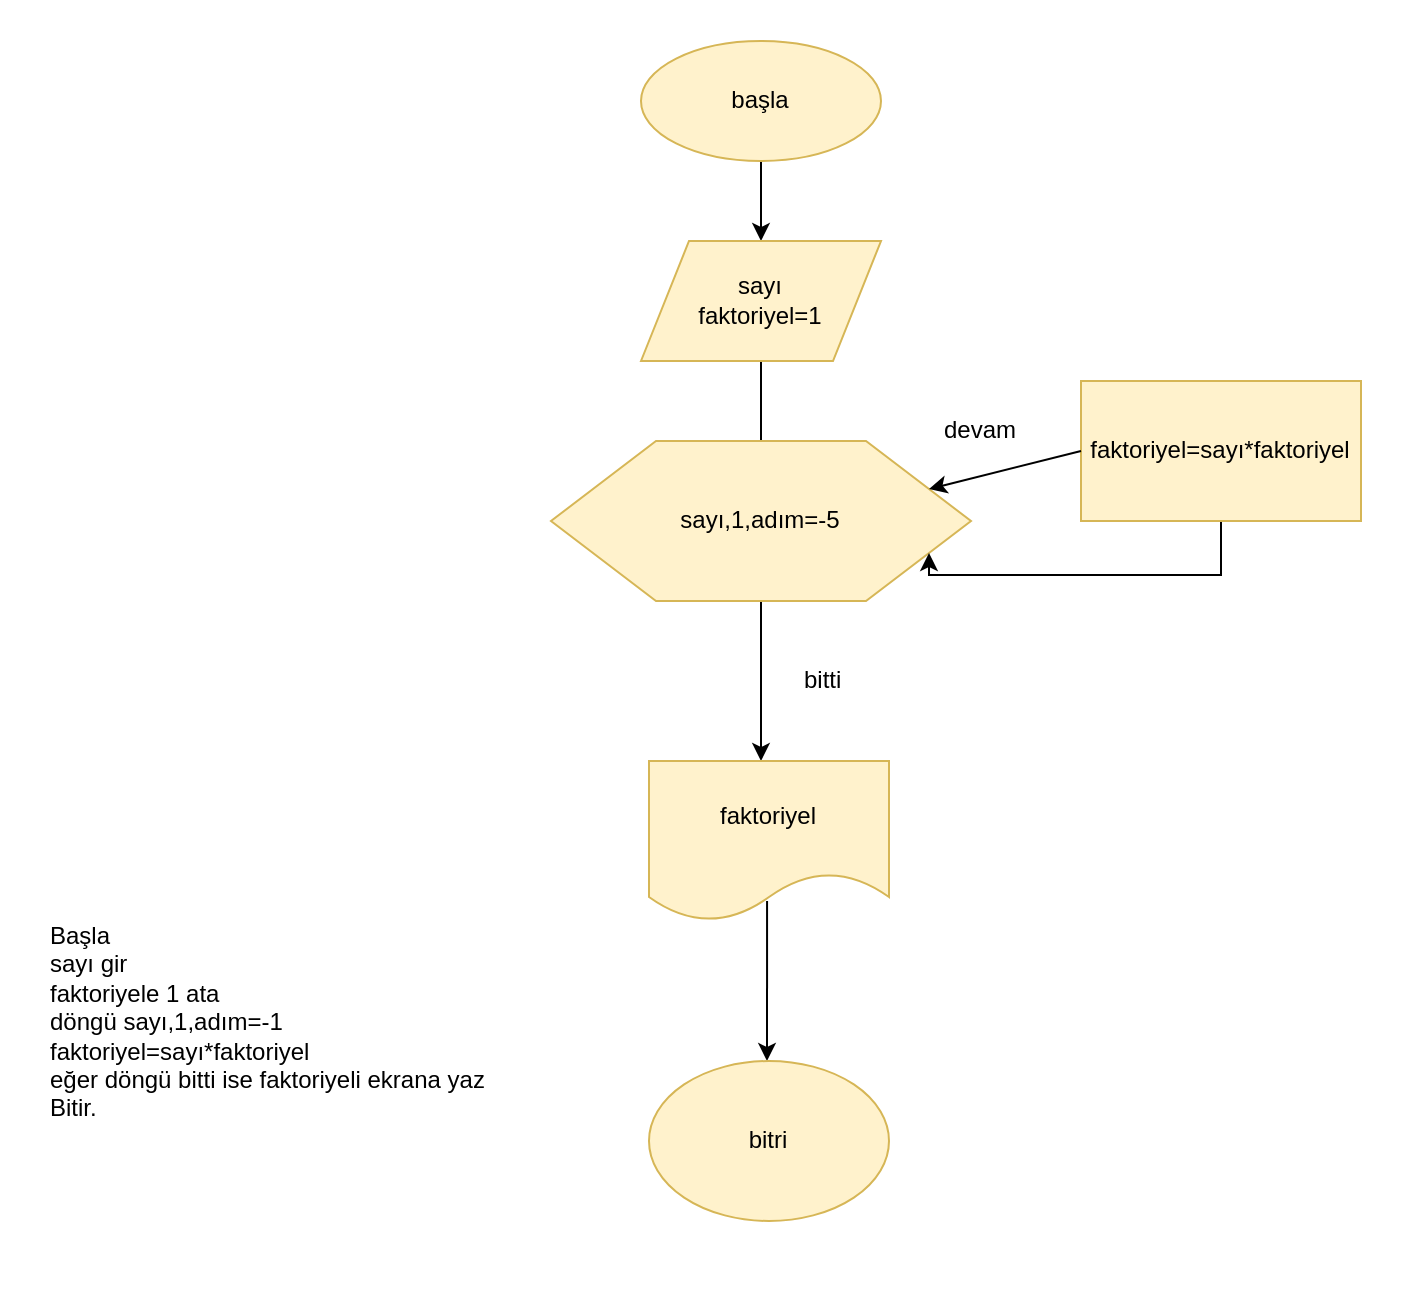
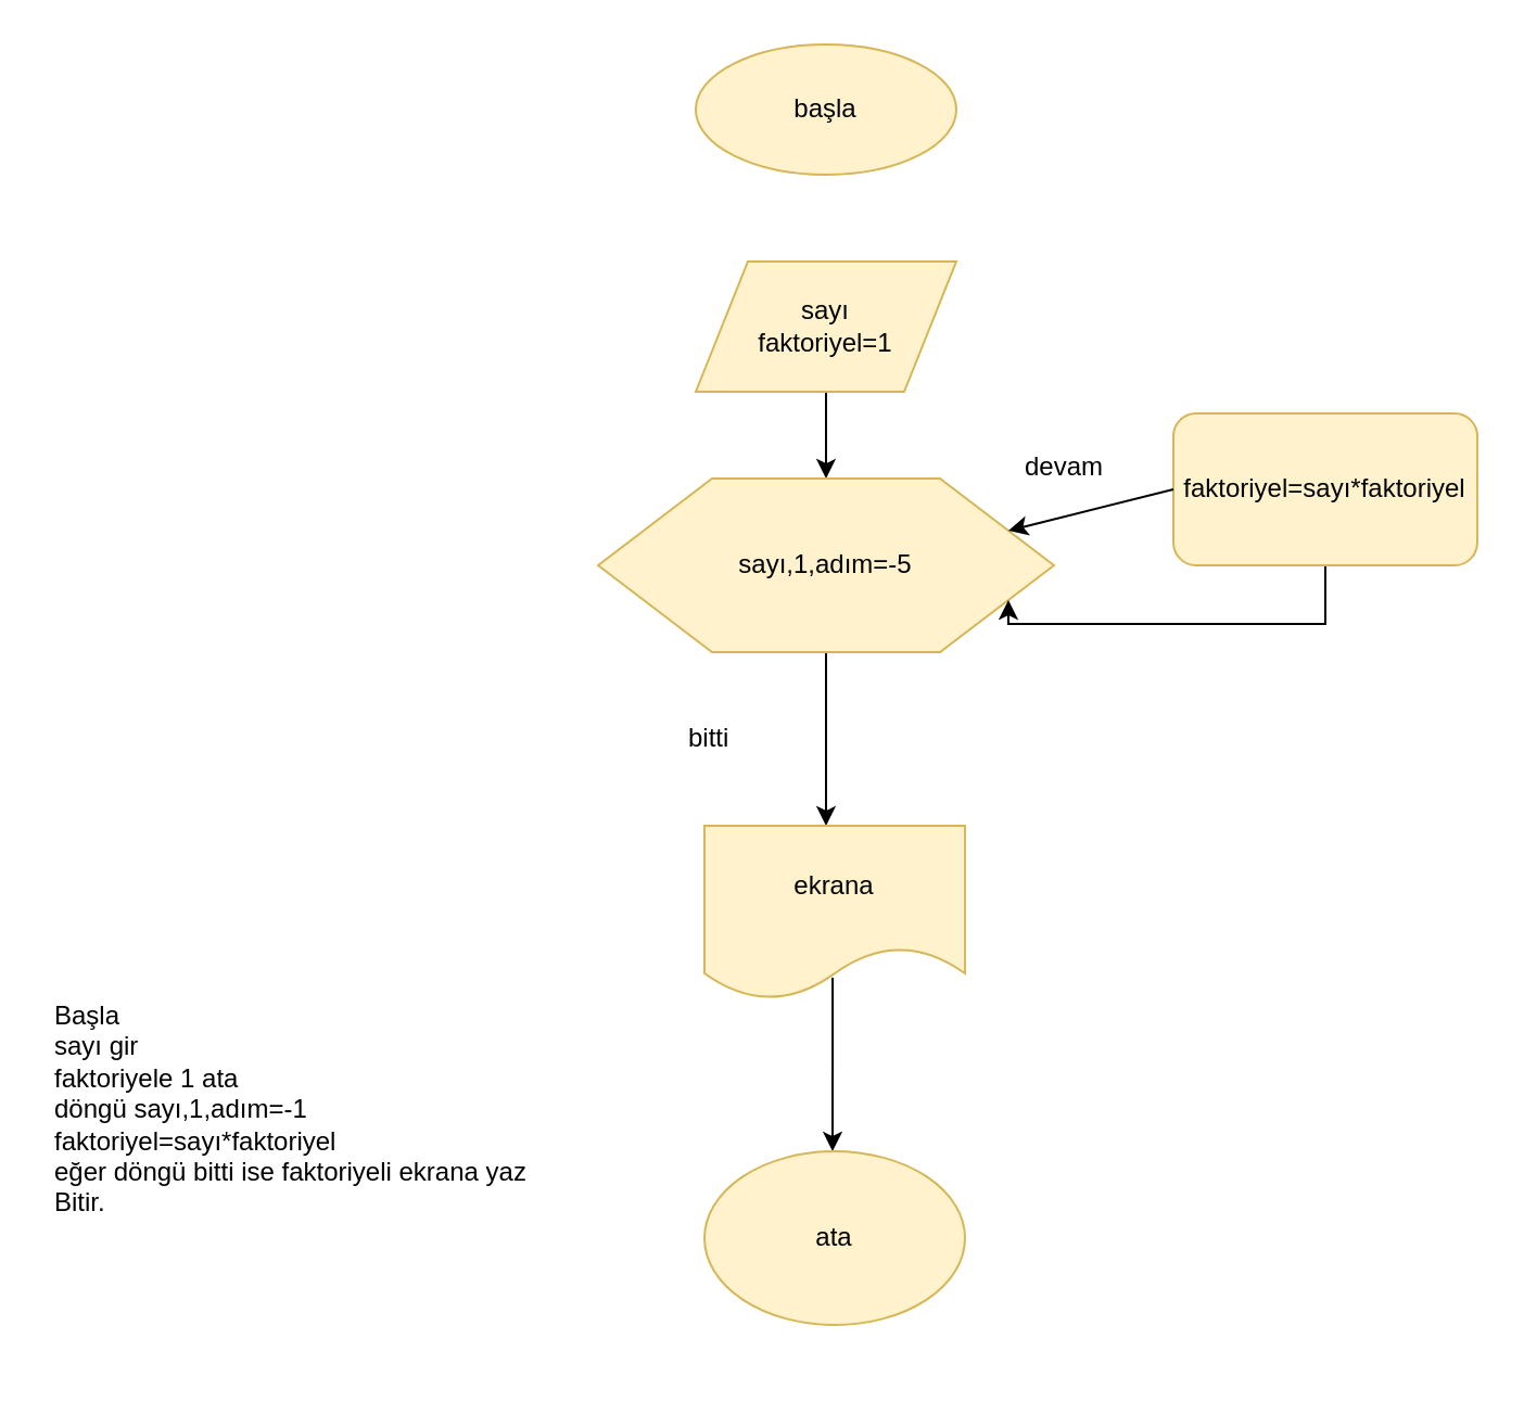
  <mxCell id="0" />
  <mxCell id="1" parent="0" />
  <mxCell id="2" value="&lt;h1&gt;&lt;br&gt;&lt;/h1&gt;&lt;div&gt;Başla&lt;/div&gt;&lt;div&gt;sayı gir&lt;/div&gt;&lt;div&gt;faktoriyele 1 ata&lt;/div&gt;&lt;div&gt;döngü sayı,1,adım=-1&lt;/div&gt;&lt;div&gt;faktoriyel=sayı*faktoriyel&lt;/div&gt;&lt;div&gt;eğer döngü bitti ise faktoriyeli ekrana yaz&lt;/div&gt;&lt;div&gt;Bitir.&lt;/div&gt;&lt;div&gt;&lt;br&gt;&lt;/div&gt;&lt;div&gt;&lt;br&gt;&lt;/div&gt;" style="text;html=1;strokeColor=none;fillColor=none;spacing=5;spacingTop=-20;whiteSpace=wrap;overflow=hidden;rounded=0;" parent="1" vertex="1"><mxGeometry x="20" y="410" width="260" height="220" as="geometry" /></mxCell>
- <mxCell id="3" style="edgeStyle=orthogonalEdgeStyle;rounded=0;orthogonalLoop=1;jettySize=auto;html=1;exitX=0.5;exitY=1;exitDx=0;exitDy=0;entryX=0.5;entryY=0;entryDx=0;entryDy=0;" parent="1" source="4" target="6" edge="1"><mxGeometry relative="1" as="geometry" /></mxCell>
  <mxCell id="4" value="başla" style="ellipse;whiteSpace=wrap;html=1;fillColor=#fff2cc;strokeColor=#d6b656;" parent="1" vertex="1"><mxGeometry x="320" y="20" width="120" height="60" as="geometry" /></mxCell>
- <mxCell id="5" style="edgeStyle=orthogonalEdgeStyle;rounded=0;orthogonalLoop=1;jettySize=auto;html=1;exitX=0.5;exitY=1;exitDx=0;exitDy=0;endArrow=none;" parent="1" source="6" target="8" edge="1"><mxGeometry relative="1" as="geometry" /></mxCell>
+ <mxCell id="5" style="edgeStyle=orthogonalEdgeStyle;rounded=0;orthogonalLoop=1;jettySize=auto;html=1;exitX=0.5;exitY=1;exitDx=0;exitDy=0;" parent="1" source="6" target="8" edge="1"><mxGeometry relative="1" as="geometry" /></mxCell>
  <mxCell id="6" value="sayı&lt;br&gt;faktoriyel=1" style="shape=parallelogram;perimeter=parallelogramPerimeter;whiteSpace=wrap;html=1;fillColor=#fff2cc;strokeColor=#d6b656;" parent="1" vertex="1"><mxGeometry x="320" y="120" width="120" height="60" as="geometry" /></mxCell>
  <mxCell id="7" style="edgeStyle=orthogonalEdgeStyle;rounded=0;orthogonalLoop=1;jettySize=auto;html=1;exitX=0.5;exitY=1;exitDx=0;exitDy=0;" parent="1" source="8" edge="1"><mxGeometry relative="1" as="geometry"><mxPoint x="380" y="380" as="targetPoint" /></mxGeometry></mxCell>
  <mxCell id="8" value="sayı,1,adım=-5" style="shape=hexagon;perimeter=hexagonPerimeter2;whiteSpace=wrap;html=1;fillColor=#fff2cc;strokeColor=#d6b656;" parent="1" vertex="1"><mxGeometry x="275" y="220" width="210" height="80" as="geometry" /></mxCell>
  <mxCell id="9" value="devam" style="text;html=1;resizable=0;points=[];autosize=1;align=left;verticalAlign=top;spacingTop=-4;" parent="1" vertex="1"><mxGeometry x="470" y="205" width="50" height="20" as="geometry" /></mxCell>
  <mxCell id="10" style="edgeStyle=orthogonalEdgeStyle;rounded=0;orthogonalLoop=1;jettySize=auto;html=1;exitX=0.5;exitY=1;exitDx=0;exitDy=0;entryX=1;entryY=0.75;entryDx=0;entryDy=0;" parent="1" source="11" target="8" edge="1"><mxGeometry relative="1" as="geometry"><mxPoint x="480" y="287" as="targetPoint" /><Array as="points"><mxPoint x="610" y="287" /><mxPoint x="464" y="287" /></Array></mxGeometry></mxCell>
- <mxCell id="11" value="faktoriyel=sayı*faktoriyel" style="rounded=0;whiteSpace=wrap;html=1;fillColor=#fff2cc;strokeColor=#d6b656;" parent="1" vertex="1"><mxGeometry x="540" y="190" width="140" height="70" as="geometry" /></mxCell>
- <mxCell id="12" value="bitti" style="text;html=1;resizable=0;points=[];autosize=1;align=left;verticalAlign=top;spacingTop=-4;" parent="1" vertex="1"><mxGeometry x="400" y="330" width="30" height="20" as="geometry" /></mxCell>
- <mxCell id="13" value="faktoriyel" style="shape=document;whiteSpace=wrap;html=1;boundedLbl=1;fillColor=#fff2cc;strokeColor=#d6b656;" parent="1" vertex="1"><mxGeometry x="324" y="380" width="120" height="80" as="geometry" /></mxCell>
+ <mxCell id="11" value="faktoriyel=sayı*faktoriyel" style="whiteSpace=wrap;html=1;fillColor=#fff2cc;strokeColor=#d6b656;rounded=1;" parent="1" vertex="1"><mxGeometry x="540" y="190" width="140" height="70" as="geometry" /></mxCell>
+ <mxCell id="12" value="bitti" style="text;html=1;resizable=0;points=[];autosize=1;align=left;verticalAlign=top;spacingTop=-4;" parent="1" vertex="1"><mxGeometry x="315" y="330" width="30" height="20" as="geometry" /></mxCell>
+ <mxCell id="13" value="ekrana" style="shape=document;whiteSpace=wrap;html=1;boundedLbl=1;fillColor=#fff2cc;strokeColor=#d6b656;" parent="1" vertex="1"><mxGeometry x="324" y="380" width="120" height="80" as="geometry" /></mxCell>
  <mxCell id="14" value="" style="endArrow=classic;html=1;exitX=0.492;exitY=0.875;exitDx=0;exitDy=0;exitPerimeter=0;" parent="1" source="13" edge="1"><mxGeometry width="50" height="50" relative="1" as="geometry"><mxPoint x="370" y="500" as="sourcePoint" /><mxPoint x="383" y="530" as="targetPoint" /></mxGeometry></mxCell>
- <mxCell id="15" value="bitri" style="ellipse;whiteSpace=wrap;html=1;fillColor=#fff2cc;strokeColor=#d6b656;" parent="1" vertex="1"><mxGeometry x="324" y="530" width="120" height="80" as="geometry" /></mxCell>
+ <mxCell id="15" value="ata" style="ellipse;whiteSpace=wrap;html=1;fillColor=#fff2cc;strokeColor=#d6b656;" parent="1" vertex="1"><mxGeometry x="324" y="530" width="120" height="80" as="geometry" /></mxCell>
  <mxCell id="16" value="" style="endArrow=classic;html=1;exitX=0;exitY=0.5;exitDx=0;exitDy=0;entryX=1;entryY=0.25;entryDx=0;entryDy=0;" edge="1" parent="1" source="11" target="8"><mxGeometry width="50" height="50" relative="1" as="geometry"><mxPoint x="580" y="150" as="sourcePoint" /><mxPoint x="510" y="200" as="targetPoint" /></mxGeometry></mxCell>
